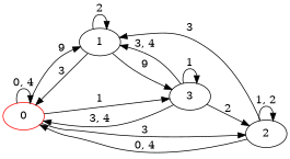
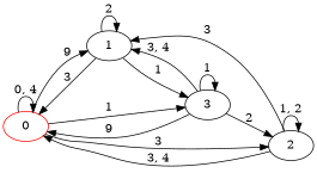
  digraph {
    rankdir=LR
    n1 [color=red label=0]
    n2 [label=1]
    n3 [label=2]
    n4 [label=3]
    n1 -> n1 [label="0, 4"]
    n1 -> n2 [label=9]
    n1 -> n3 [label=3]
    n1 -> n4 [label=1]
    n2 -> n1 [label=3]
    n2 -> n2 [label=2]
-   n2 -> n4 [label=9]
-   n3 -> n1 [label="0, 4"]
+   n2 -> n4 [label=1]
+   n3 -> n1 [label="3, 4"]
    n3 -> n2 [label=3]
    n3 -> n3 [label="1, 2"]
-   n4 -> n1 [label="3, 4"]
+   n4 -> n1 [label=9]
    n4 -> n2 [label="3, 4"]
    n4 -> n3 [label=2]
    n4 -> n4 [label=1]
  }
